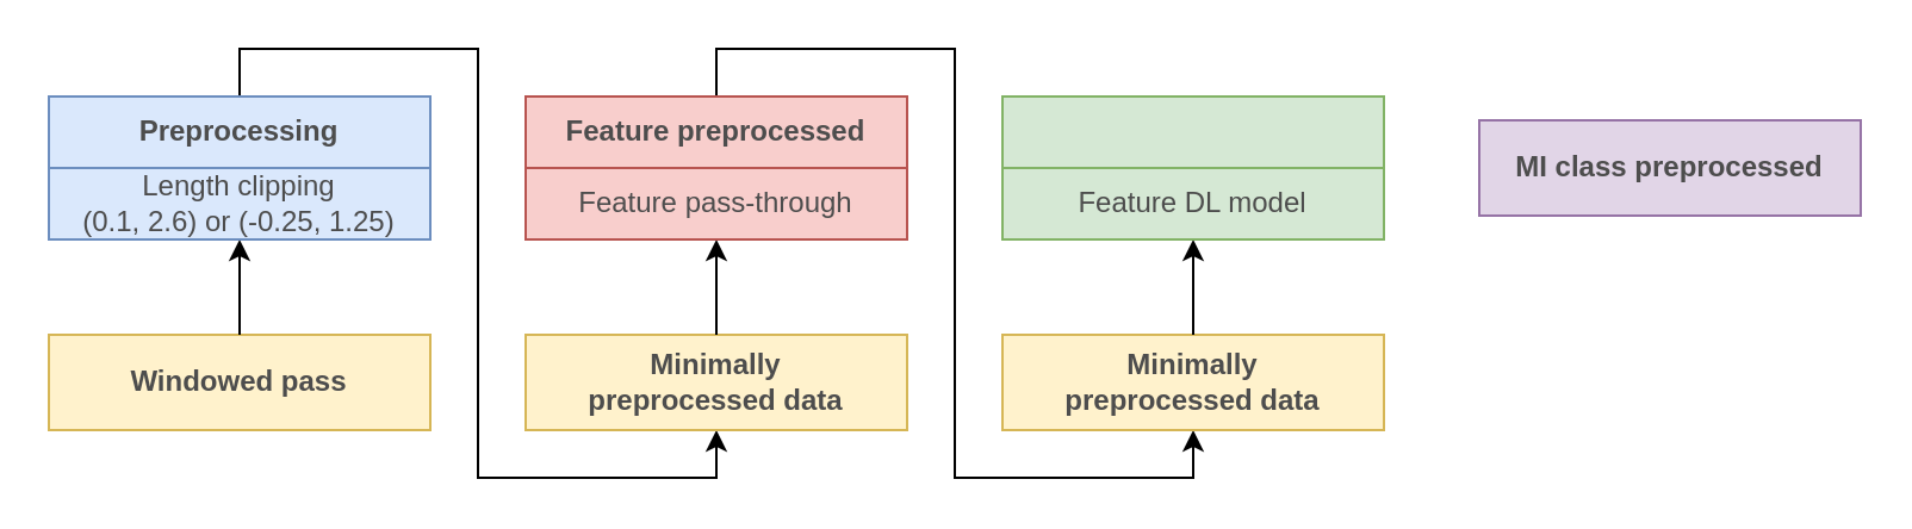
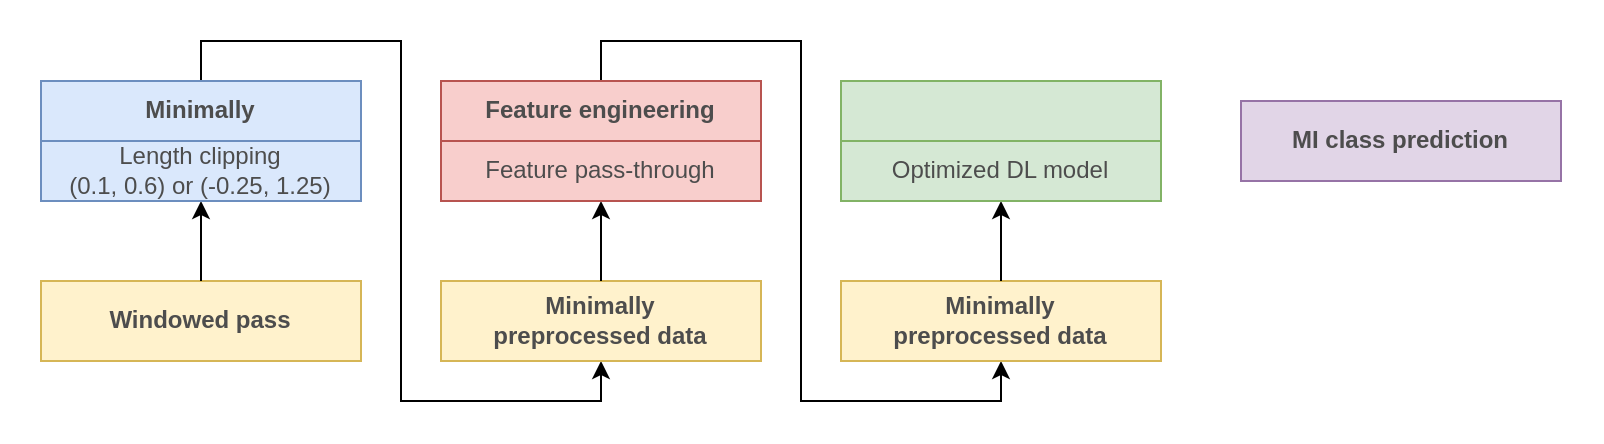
  <mxCell id="0" />
  <mxCell id="1" parent="0" />
  <mxCell id="2" value="" style="rounded=0;whiteSpace=wrap;html=1;fillColor=#fff2cc;strokeColor=#d6b656;" parent="1" vertex="1"><mxGeometry x="20" y="140" width="160" height="40" as="geometry" /></mxCell>
  <mxCell id="3" style="edgeStyle=orthogonalEdgeStyle;rounded=0;orthogonalLoop=1;jettySize=auto;html=1;entryX=0.5;entryY=1;entryDx=0;entryDy=0;fontColor=#4D4D4D;" parent="1" source="4" edge="1"><mxGeometry relative="1" as="geometry"><mxPoint x="100" y="100" as="targetPoint" /></mxGeometry></mxCell>
  <mxCell id="4" value="Windowed pass" style="text;html=1;strokeColor=none;fillColor=none;align=center;verticalAlign=middle;whiteSpace=wrap;rounded=0;fontColor=#4D4D4D;fontStyle=1" parent="1" vertex="1"><mxGeometry x="20" y="140" width="160" height="40" as="geometry" /></mxCell>
  <mxCell id="5" value="" style="rounded=0;whiteSpace=wrap;html=1;fillColor=#dae8fc;strokeColor=#6c8ebf;" parent="1" vertex="1"><mxGeometry x="20" y="40" width="160" height="60" as="geometry" /></mxCell>
  <mxCell id="6" style="edgeStyle=orthogonalEdgeStyle;rounded=0;orthogonalLoop=1;jettySize=auto;html=1;entryX=0.5;entryY=1;entryDx=0;entryDy=0;fontColor=#4D4D4D;" parent="1" source="7" target="11" edge="1"><mxGeometry relative="1" as="geometry"><Array as="points"><mxPoint x="100" y="20" /><mxPoint x="200" y="20" /><mxPoint x="200" y="200" /><mxPoint x="300" y="200" /></Array></mxGeometry></mxCell>
- <mxCell id="7" value="&lt;font color=&quot;#4d4d4d&quot;&gt;Preprocessing&lt;/font&gt;" style="text;html=1;strokeColor=#6c8ebf;fillColor=#dae8fc;align=center;verticalAlign=middle;whiteSpace=wrap;rounded=0;fontStyle=1" parent="1" vertex="1"><mxGeometry x="20" y="40" width="160" height="30" as="geometry" /></mxCell>
- <mxCell id="8" value="Length clipping &lt;br&gt;(0.1, 2.6) or (-0.25, 1.25)" style="text;html=1;strokeColor=none;fillColor=none;align=center;verticalAlign=middle;whiteSpace=wrap;rounded=0;fontColor=#4D4D4D;" parent="1" vertex="1"><mxGeometry x="20" y="70" width="160" height="30" as="geometry" /></mxCell>
+ <mxCell id="7" value="&lt;font color=&quot;#4d4d4d&quot;&gt;Minimally&lt;/font&gt;" style="text;html=1;strokeColor=#6c8ebf;fillColor=#dae8fc;align=center;verticalAlign=middle;whiteSpace=wrap;rounded=0;fontStyle=1" parent="1" vertex="1"><mxGeometry x="20" y="40" width="160" height="30" as="geometry" /></mxCell>
+ <mxCell id="8" value="Length clipping &lt;br&gt;(0.1, 0.6) or (-0.25, 1.25)" style="text;html=1;strokeColor=none;fillColor=none;align=center;verticalAlign=middle;whiteSpace=wrap;rounded=0;fontColor=#4D4D4D;" parent="1" vertex="1"><mxGeometry x="20" y="70" width="160" height="30" as="geometry" /></mxCell>
  <mxCell id="9" value="" style="rounded=0;whiteSpace=wrap;html=1;fillColor=#fff2cc;strokeColor=#d6b656;" parent="1" vertex="1"><mxGeometry x="220" y="140" width="160" height="40" as="geometry" /></mxCell>
  <mxCell id="10" style="edgeStyle=orthogonalEdgeStyle;rounded=0;orthogonalLoop=1;jettySize=auto;html=1;entryX=0.5;entryY=1;entryDx=0;entryDy=0;fontColor=#4D4D4D;" parent="1" source="11" target="15" edge="1"><mxGeometry relative="1" as="geometry" /></mxCell>
  <mxCell id="11" value="Minimally&lt;br&gt;preprocessed data" style="text;html=1;strokeColor=none;fillColor=none;align=center;verticalAlign=middle;whiteSpace=wrap;rounded=0;fontColor=#4D4D4D;fontStyle=1" parent="1" vertex="1"><mxGeometry x="220" y="140" width="160" height="40" as="geometry" /></mxCell>
  <mxCell id="12" value="" style="rounded=0;whiteSpace=wrap;html=1;fillColor=#f8cecc;strokeColor=#b85450;" parent="1" vertex="1"><mxGeometry x="220" y="40" width="160" height="60" as="geometry" /></mxCell>
  <mxCell id="13" style="edgeStyle=orthogonalEdgeStyle;rounded=0;orthogonalLoop=1;jettySize=auto;html=1;entryX=0.5;entryY=1;entryDx=0;entryDy=0;fontColor=#4D4D4D;" parent="1" source="14" target="18" edge="1"><mxGeometry relative="1" as="geometry"><Array as="points"><mxPoint x="300" y="20" /><mxPoint x="400" y="20" /><mxPoint x="400" y="200" /><mxPoint x="500" y="200" /></Array></mxGeometry></mxCell>
- <mxCell id="14" value="&lt;font color=&quot;#4d4d4d&quot;&gt;Feature preprocessed&lt;/font&gt;" style="text;html=1;strokeColor=#b85450;fillColor=#f8cecc;align=center;verticalAlign=middle;whiteSpace=wrap;rounded=0;fontStyle=1" parent="1" vertex="1"><mxGeometry x="220" y="40" width="160" height="30" as="geometry" /></mxCell>
+ <mxCell id="14" value="&lt;font color=&quot;#4d4d4d&quot;&gt;Feature engineering&lt;/font&gt;" style="text;html=1;strokeColor=#b85450;fillColor=#f8cecc;align=center;verticalAlign=middle;whiteSpace=wrap;rounded=0;fontStyle=1" parent="1" vertex="1"><mxGeometry x="220" y="40" width="160" height="30" as="geometry" /></mxCell>
  <mxCell id="15" value="&lt;font color=&quot;#4d4d4d&quot;&gt;Feature pass-through&lt;/font&gt;" style="text;html=1;strokeColor=#b85450;fillColor=#f8cecc;align=center;verticalAlign=middle;whiteSpace=wrap;rounded=0;" parent="1" vertex="1"><mxGeometry x="220" y="70" width="160" height="30" as="geometry" /></mxCell>
  <mxCell id="16" value="" style="rounded=0;whiteSpace=wrap;html=1;fillColor=#fff2cc;strokeColor=#d6b656;" parent="1" vertex="1"><mxGeometry x="420" y="140" width="160" height="40" as="geometry" /></mxCell>
  <mxCell id="17" style="edgeStyle=orthogonalEdgeStyle;rounded=0;orthogonalLoop=1;jettySize=auto;html=1;entryX=0.5;entryY=1;entryDx=0;entryDy=0;fontColor=#4D4D4D;" parent="1" source="18" target="20" edge="1"><mxGeometry relative="1" as="geometry" /></mxCell>
  <mxCell id="18" value="Minimally&lt;br&gt;preprocessed data" style="text;html=1;strokeColor=none;fillColor=none;align=center;verticalAlign=middle;whiteSpace=wrap;rounded=0;fontColor=#4D4D4D;fontStyle=1" parent="1" vertex="1"><mxGeometry x="420" y="140" width="160" height="40" as="geometry" /></mxCell>
  <mxCell id="19" value="" style="rounded=0;whiteSpace=wrap;html=1;fillColor=#d5e8d4;strokeColor=#82b366;" parent="1" vertex="1"><mxGeometry x="420" y="40" width="160" height="60" as="geometry" /></mxCell>
- <mxCell id="20" value="&lt;font color=&quot;#4d4d4d&quot;&gt;Feature DL model&lt;/font&gt;" style="text;html=1;strokeColor=#82b366;fillColor=#d5e8d4;align=center;verticalAlign=middle;whiteSpace=wrap;rounded=0;" parent="1" vertex="1"><mxGeometry x="420" y="70" width="160" height="30" as="geometry" /></mxCell>
+ <mxCell id="20" value="&lt;font color=&quot;#4d4d4d&quot;&gt;Optimized DL model&lt;/font&gt;" style="text;html=1;strokeColor=#82b366;fillColor=#d5e8d4;align=center;verticalAlign=middle;whiteSpace=wrap;rounded=0;" parent="1" vertex="1"><mxGeometry x="420" y="70" width="160" height="30" as="geometry" /></mxCell>
  <mxCell id="21" value="" style="rounded=0;whiteSpace=wrap;html=1;fillColor=#fff2cc;strokeColor=#d6b656;" parent="1" vertex="1"><mxGeometry x="620" y="50" width="160" height="40" as="geometry" /></mxCell>
- <mxCell id="22" value="&lt;font color=&quot;#4d4d4d&quot;&gt;MI class preprocessed&lt;/font&gt;" style="text;html=1;strokeColor=#9673a6;fillColor=#e1d5e7;align=center;verticalAlign=middle;whiteSpace=wrap;rounded=0;fontStyle=1" parent="1" vertex="1"><mxGeometry x="620" y="50" width="160" height="40" as="geometry" /></mxCell>
+ <mxCell id="22" value="&lt;font color=&quot;#4d4d4d&quot;&gt;MI class prediction&lt;/font&gt;" style="text;html=1;strokeColor=#9673a6;fillColor=#e1d5e7;align=center;verticalAlign=middle;whiteSpace=wrap;rounded=0;fontStyle=1" parent="1" vertex="1"><mxGeometry x="620" y="50" width="160" height="40" as="geometry" /></mxCell>
